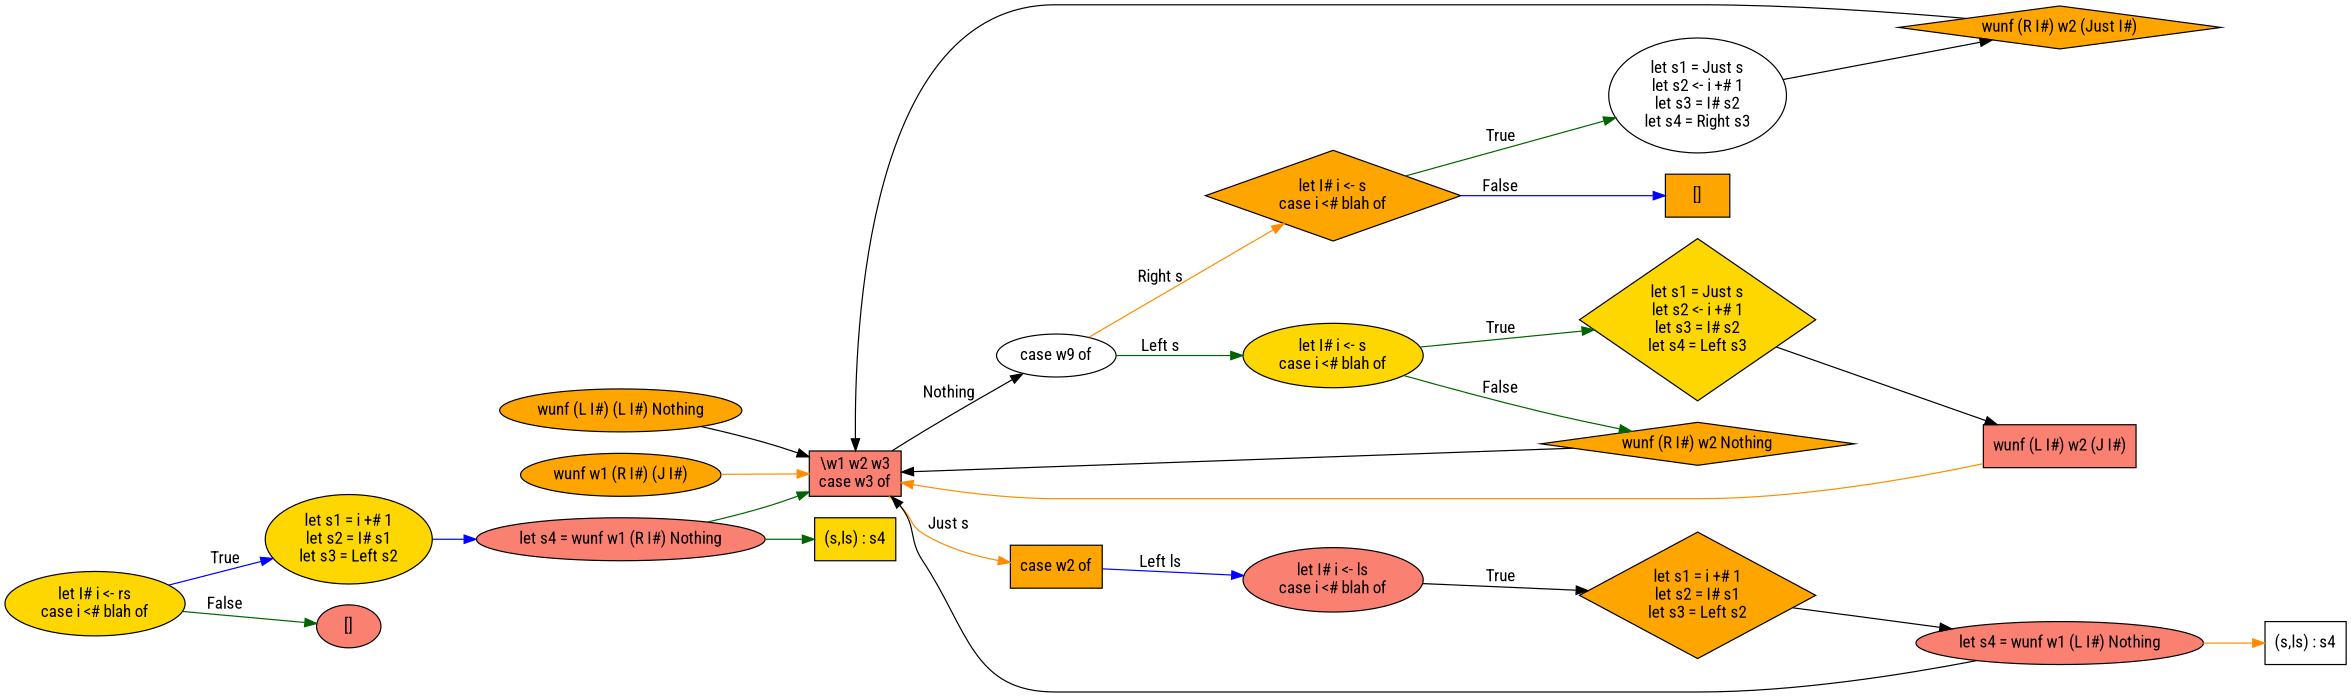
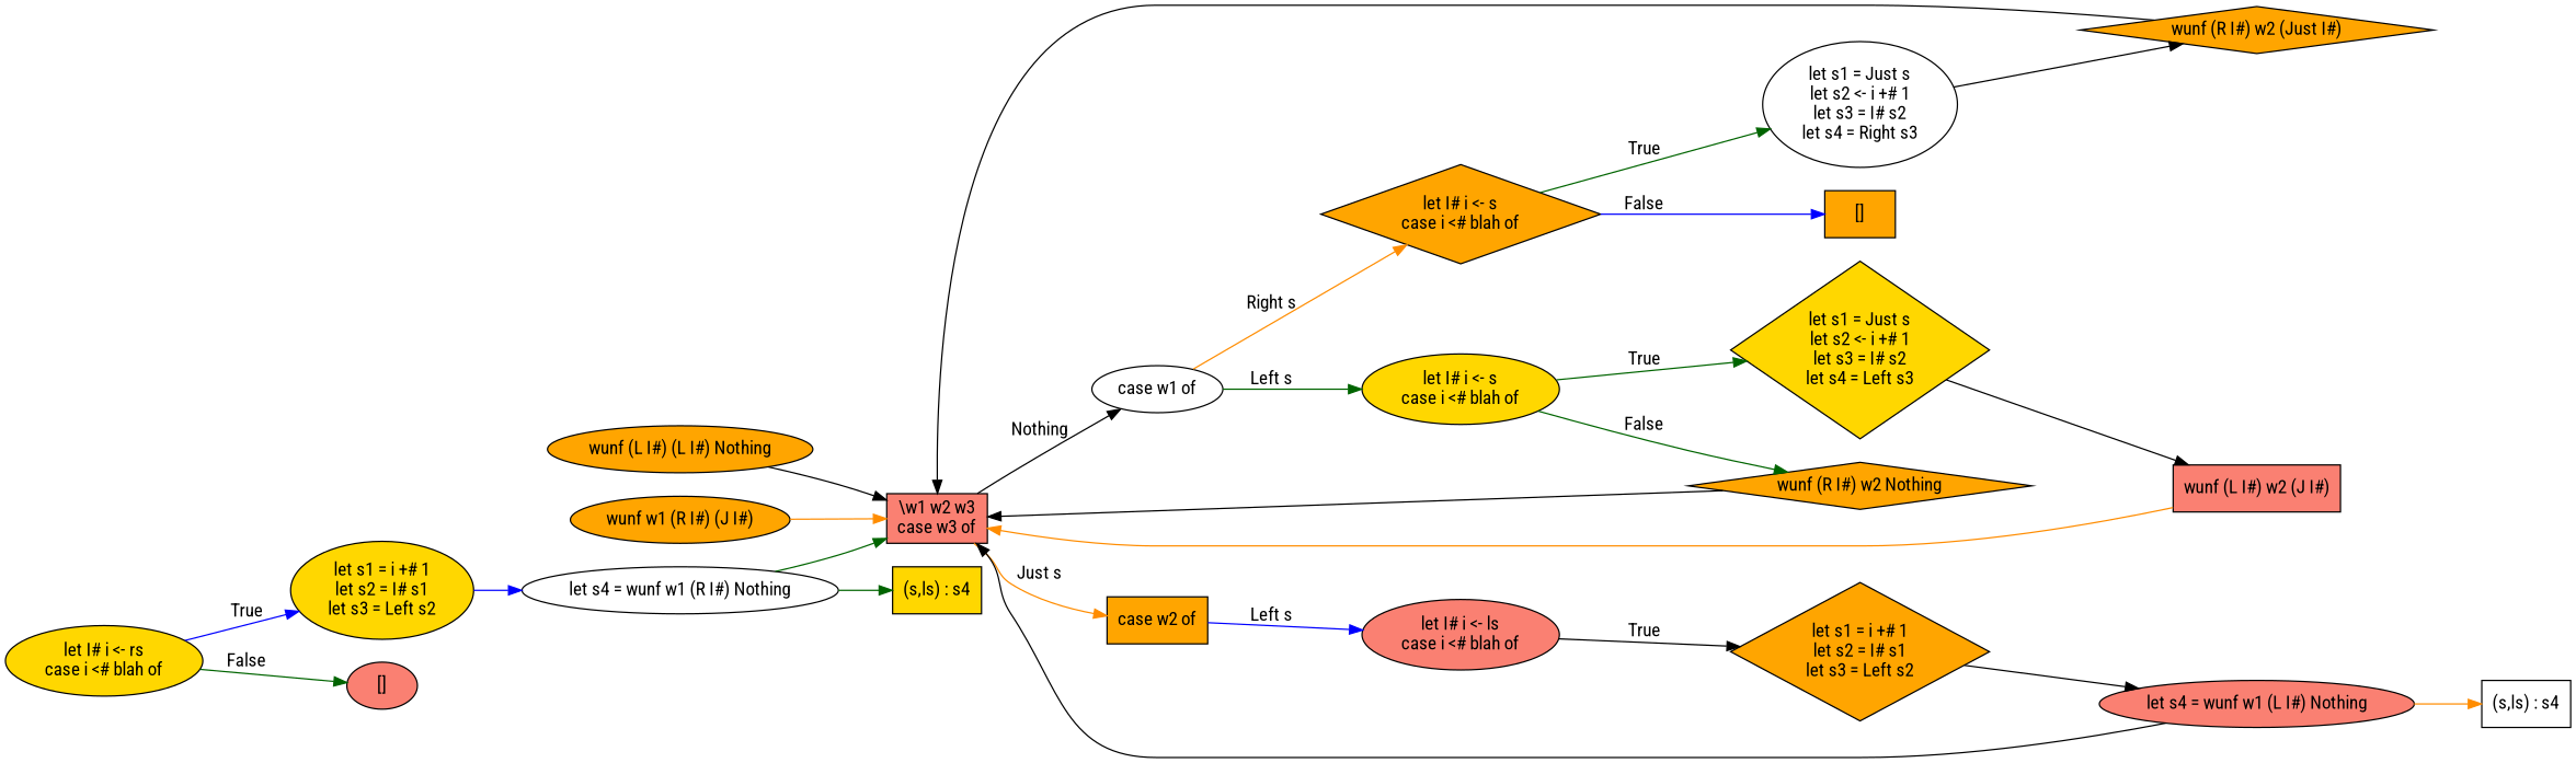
  digraph {
    fontname="Roboto Condensed"
    rankdir=LR
    node [fillcolor=orange fontname="Roboto Condensed" shape=ellipse style=filled]
    edge [color=black fontname="Roboto Condensed"]
    n1 [label="wunf (L I#) (L I#) Nothing"]
    n2 [fillcolor=salmon label="\\w1 w2 w3\ncase w3 of" shape=box]
-   n3 [fillcolor=white label="case w9 of"]
+   n3 [fillcolor=white label="case w1 of"]
    n4 [label="case w2 of" shape=box]
    n5 [fillcolor=gold label="let I# i <- s\ncase i <# blah of"]
    n6 [label="let I# i <- s\ncase i <# blah of" shape=diamond]
    n7 [fillcolor=salmon label="let I# i <- ls\ncase i <# blah of"]
    n8 [label="wunf (R I#) w2 Nothing" shape=diamond]
    n9 [fillcolor=gold label="let s1 = Just s\nlet s2 <- i +# 1\nlet s3 = I# s2\nlet s4 = Left s3" shape=diamond]
    n10 [label="[]" shape=box]
    n11 [fillcolor=white label="let s1 = Just s\nlet s2 <- i +# 1\nlet s3 = I# s2\nlet s4 = Right s3"]
    n12 [fillcolor=salmon label="wunf (L I#) w2 (J I#)" shape=box]
    n13 [label="wunf (R I#) w2 (Just I#)" shape=diamond]
    n14 [label="let s1 = i +# 1\nlet s2 = I# s1\nlet s3 = Left s2" shape=diamond]
    n15 [fillcolor=gold label="let I# i <- rs\ncase i <# blah of"]
    n16 [fillcolor=salmon label="[]"]
    n17 [fillcolor=gold label="let s1 = i +# 1\nlet s2 = I# s1\nlet s3 = Left s2"]
    n18 [label="wunf w1 (R I#) (J I#)"]
    n19 [fillcolor=salmon label="let s4 = wunf w1 (L I#) Nothing"]
    n20 [fillcolor=white label="(s,ls) : s4" shape=box]
-   n21 [fillcolor=salmon label="let s4 = wunf w1 (R I#) Nothing"]
+   n21 [fillcolor=white label="let s4 = wunf w1 (R I#) Nothing"]
    n22 [fillcolor=gold label="(s,ls) : s4" shape=box]
    n1 -> n2
    n2 -> n3 [label=Nothing]
    n2 -> n4 [color=darkorange label="Just s"]
    n3 -> n5 [color=darkgreen label="Left s"]
    n3 -> n6 [color=darkorange label="Right s"]
-   n4 -> n7 [color=blue label="Left ls"]
+   n4 -> n7 [color=blue label="Left s"]
    n5 -> n8 [color=darkgreen label=False]
    n5 -> n9 [color=darkgreen label=True]
    n6 -> n10 [color=blue label=False]
    n6 -> n11 [color=darkgreen label=True]
    n7 -> n14 [label=True]
    n8 -> n2
    n9 -> n12
    n11 -> n13
    n12 -> n2 [color=darkorange]
    n13 -> n2
    n14 -> n19
    n15 -> n16 [color=darkgreen label=False]
    n15 -> n17 [color=blue label=True]
    n17 -> n21 [color=blue]
    n18 -> n2 [color=darkorange]
    n19 -> n2
    n19 -> n20 [color=darkorange]
    n21 -> n2 [color=darkgreen]
    n21 -> n22 [color=darkgreen]
  }
